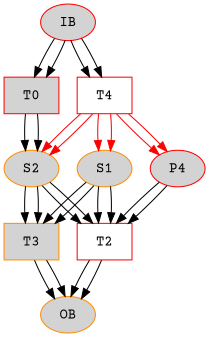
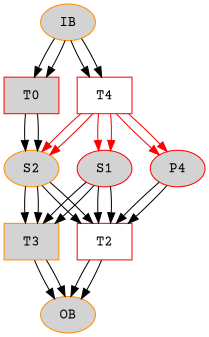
  digraph {
    fontname="Courier Prime"
    node [color=darkorange fillcolor=lightgrey fontname="Courier Prime" style=filled]
    edge [fontname="Courier Prime"]
-   IB [color=red]
+   IB
    T0 [color=red shape=box]
    n3 [color=red fillcolor=white label=T4 shape=box]
    S2
    P4 [color=red]
-   S1
+   S1 [color=red]
    OB
    T2 [color=red fillcolor=white shape=box]
    T3 [shape=box]
    IB -> T0
    IB -> T0
    IB -> n3
    IB -> n3
    T0 -> S2 [color=black]
    T0 -> S2 [color=black]
    n3 -> S2 [color=red]
    n3 -> S2 [color=red]
    n3 -> P4 [color=red]
    n3 -> P4 [color=red]
    n3 -> S1 [color=red]
    n3 -> S1 [color=red]
    S2 -> T2
    S2 -> T2
    S2 -> T3
    S2 -> T3
    P4 -> T2
    P4 -> T2
    S1 -> T2
    S1 -> T2
    S1 -> T3
    S1 -> T3
    T2 -> OB [color=black]
    T2 -> OB [color=black]
    T3 -> OB [color=black]
    T3 -> OB [color=black]
  }
